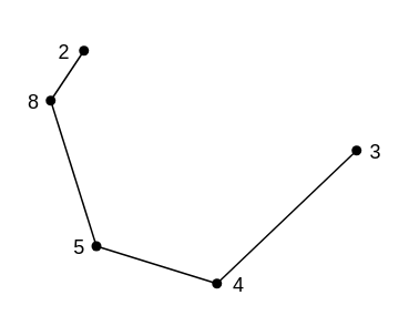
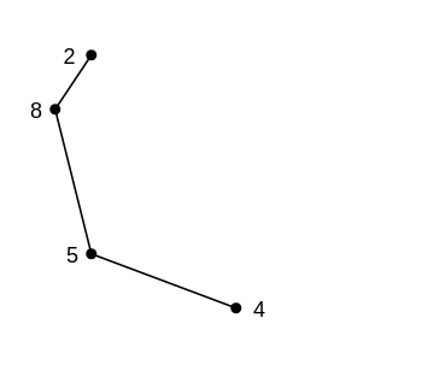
  <mxCell id="0" />
  <mxCell id="1" parent="0" />
  <mxCell id="2" value="8      " style="shape=waypoint;sketch=0;fillStyle=solid;size=6;pointerEvents=1;points=[];fillColor=default;resizable=0;rotatable=0;perimeter=centerPerimeter;snapToPoint=1;convertToSvg=1;" parent="1" vertex="1"><mxGeometry x="20" y="50" width="20" height="20" as="geometry" /></mxCell>
  <mxCell id="3" value="        4" style="shape=waypoint;sketch=0;fillStyle=solid;size=6;pointerEvents=1;points=[];fillColor=none;resizable=0;rotatable=0;perimeter=centerPerimeter;snapToPoint=1;convertToSvg=1;" parent="1" vertex="1"><mxGeometry x="120" y="160" width="20" height="20" as="geometry" /></mxCell>
- <mxCell id="4" value="       3" style="shape=waypoint;sketch=0;fillStyle=solid;size=6;pointerEvents=1;points=[];fillColor=none;resizable=0;rotatable=0;perimeter=centerPerimeter;snapToPoint=1;convertToSvg=1;" parent="1" vertex="1"><mxGeometry x="204" y="80" width="20" height="20" as="geometry" /></mxCell>
- <mxCell id="5" value="5      " style="shape=waypoint;sketch=0;fillStyle=solid;size=6;pointerEvents=1;points=[];fillColor=none;resizable=0;rotatable=0;perimeter=centerPerimeter;snapToPoint=1;convertToSvg=1;" parent="1" vertex="1"><mxGeometry x="40" y="130" width="35" height="35" as="geometry" /></mxCell>
- <mxCell id="6" value="" style="endArrow=none;html=1;rounded=0;" parent="1" source="3" target="4" edge="1"><mxGeometry width="50" height="50" relative="1" as="geometry"><mxPoint x="190" y="-120" as="sourcePoint" /><mxPoint x="250" y="140" as="targetPoint" /></mxGeometry></mxCell>
+ <mxCell id="5" value="5      " style="shape=waypoint;sketch=0;fillStyle=solid;size=6;pointerEvents=1;points=[];fillColor=none;resizable=0;rotatable=0;perimeter=centerPerimeter;snapToPoint=1;convertToSvg=1;" parent="1" vertex="1"><mxGeometry x="40" y="130" width="20" height="20" as="geometry" /></mxCell>
  <mxCell id="7" value="" style="endArrow=none;html=1;rounded=0;" parent="1" source="3" target="5" edge="1"><mxGeometry width="50" height="50" relative="1" as="geometry"><mxPoint x="190" y="-120" as="sourcePoint" /><mxPoint x="240" y="-170" as="targetPoint" /></mxGeometry></mxCell>
  <mxCell id="8" value="" style="endArrow=none;html=1;rounded=0;" parent="1" source="2" target="5" edge="1"><mxGeometry width="50" height="50" relative="1" as="geometry"><mxPoint x="190" y="-120" as="sourcePoint" /><mxPoint x="240" y="-170" as="targetPoint" /></mxGeometry></mxCell>
  <mxCell id="9" value="" style="endArrow=none;html=1;rounded=0;" parent="1" source="10" target="2" edge="1"><mxGeometry width="50" height="50" relative="1" as="geometry"><mxPoint x="150" y="20" as="sourcePoint" /><mxPoint x="240" y="-170" as="targetPoint" /></mxGeometry></mxCell>
  <mxCell id="10" value="2       " style="shape=waypoint;sketch=0;fillStyle=solid;size=6;pointerEvents=1;points=[];fillColor=none;resizable=0;rotatable=0;perimeter=centerPerimeter;snapToPoint=1;convertToSvg=1;fontColor=default;" parent="1" vertex="1"><mxGeometry x="40" y="20" width="20" height="20" as="geometry" /></mxCell>
